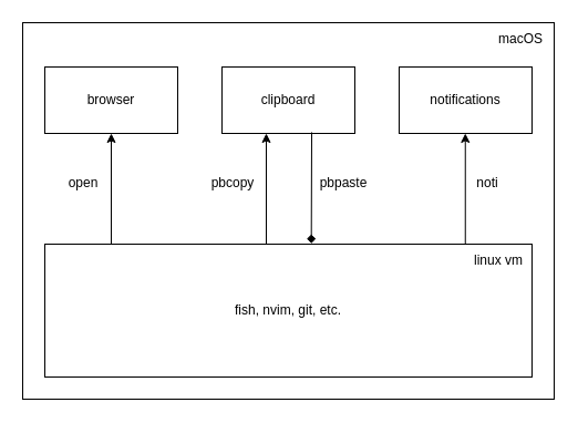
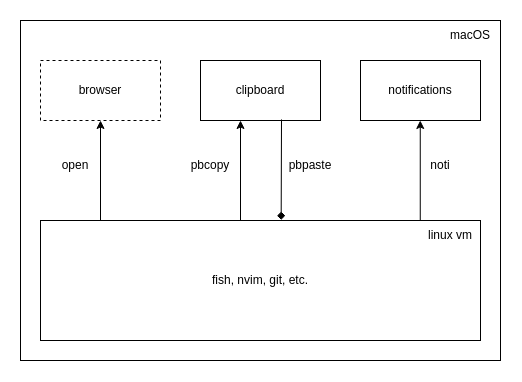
  <mxCell id="0" />
  <mxCell id="1" parent="0" />
  <mxCell id="2" value="" style="rounded=0;whiteSpace=wrap;html=1;" vertex="1" parent="1"><mxGeometry x="20" y="20" width="480" height="340" as="geometry" /></mxCell>
  <mxCell id="3" value="fish, nvim, git, etc." style="rounded=0;whiteSpace=wrap;html=1;" vertex="1" parent="1"><mxGeometry x="40" y="220" width="440" height="120" as="geometry" /></mxCell>
- <mxCell id="4" value="browser" style="rounded=0;whiteSpace=wrap;html=1;" vertex="1" parent="1"><mxGeometry x="40" y="60" width="120" height="60" as="geometry" /></mxCell>
+ <mxCell id="4" value="browser" style="rounded=0;whiteSpace=wrap;html=1;dashed=1;" vertex="1" parent="1"><mxGeometry x="40" y="60" width="120" height="60" as="geometry" /></mxCell>
  <mxCell id="5" value="clipboard" style="rounded=0;whiteSpace=wrap;html=1;" vertex="1" parent="1"><mxGeometry x="200" y="60" width="120" height="60" as="geometry" /></mxCell>
  <mxCell id="6" value="notifications" style="rounded=0;whiteSpace=wrap;html=1;" vertex="1" parent="1"><mxGeometry x="360" y="60" width="120" height="60" as="geometry" /></mxCell>
  <mxCell id="7" value="" style="endArrow=classic;html=1;rounded=0;entryX=0.5;entryY=1;entryDx=0;entryDy=0;" edge="1" parent="1" target="4"><mxGeometry width="50" height="50" relative="1" as="geometry"><mxPoint x="100" y="220" as="sourcePoint" /><mxPoint x="97" y="130" as="targetPoint" /></mxGeometry></mxCell>
  <mxCell id="8" value="" style="endArrow=classic;html=1;rounded=0;entryX=0.5;entryY=1;entryDx=0;entryDy=0;" edge="1" parent="1"><mxGeometry width="50" height="50" relative="1" as="geometry"><mxPoint x="240" y="220" as="sourcePoint" /><mxPoint x="240" y="120" as="targetPoint" /></mxGeometry></mxCell>
  <mxCell id="9" value="" style="endArrow=diamond;html=1;rounded=0;entryX=0.547;entryY=-0.005;entryDx=0;entryDy=0;entryPerimeter=0;exitX=0.675;exitY=0.983;exitDx=0;exitDy=0;exitPerimeter=0;" edge="1" parent="1" source="5" target="3"><mxGeometry width="50" height="50" relative="1" as="geometry"><mxPoint x="120" y="240" as="sourcePoint" /><mxPoint x="120" y="140" as="targetPoint" /></mxGeometry></mxCell>
  <mxCell id="10" value="" style="endArrow=classic;html=1;rounded=0;entryX=0.5;entryY=1;entryDx=0;entryDy=0;" edge="1" parent="1"><mxGeometry width="50" height="50" relative="1" as="geometry"><mxPoint x="419.75" y="220" as="sourcePoint" /><mxPoint x="419.75" y="120" as="targetPoint" /></mxGeometry></mxCell>
  <mxCell id="11" value="open" style="text;html=1;strokeColor=none;fillColor=none;align=center;verticalAlign=middle;whiteSpace=wrap;rounded=0;" vertex="1" parent="1"><mxGeometry x="45" y="150" width="60" height="30" as="geometry" /></mxCell>
  <mxCell id="12" value="pbcopy" style="text;html=1;strokeColor=none;fillColor=none;align=center;verticalAlign=middle;whiteSpace=wrap;rounded=0;" vertex="1" parent="1"><mxGeometry x="180" y="150" width="60" height="30" as="geometry" /></mxCell>
  <mxCell id="13" value="pbpaste" style="text;html=1;strokeColor=none;fillColor=none;align=center;verticalAlign=middle;whiteSpace=wrap;rounded=0;" vertex="1" parent="1"><mxGeometry x="280" y="150" width="60" height="30" as="geometry" /></mxCell>
  <mxCell id="14" value="noti" style="text;html=1;strokeColor=none;fillColor=none;align=center;verticalAlign=middle;whiteSpace=wrap;rounded=0;" vertex="1" parent="1"><mxGeometry x="410" y="150" width="60" height="30" as="geometry" /></mxCell>
  <mxCell id="15" value="macOS" style="text;html=1;strokeColor=none;fillColor=none;align=center;verticalAlign=middle;whiteSpace=wrap;rounded=0;" vertex="1" parent="1"><mxGeometry x="440" y="20" width="60" height="30" as="geometry" /></mxCell>
  <mxCell id="16" value="linux vm" style="text;html=1;strokeColor=none;fillColor=none;align=center;verticalAlign=middle;whiteSpace=wrap;rounded=0;" vertex="1" parent="1"><mxGeometry x="420" y="220" width="60" height="30" as="geometry" /></mxCell>
